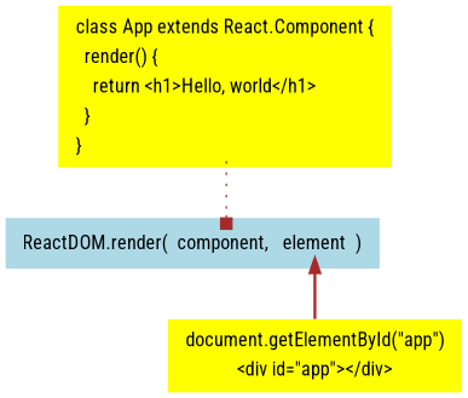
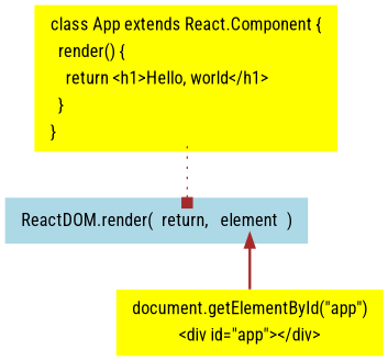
  digraph {
    fontname="Roboto Condensed"
    node [fillcolor=yellow shape=plaintext style=filled fontname="Roboto Condensed"]
    edge [color=brown fontname="Roboto Condensed"]
-   n1 [fillcolor=lightblue label=<     <table border="0">       <tr>         <td>ReactDOM.render(</td>         <td port="view">component, </td>         <td port="element">element</td>         <td>)</td>       </tr>     </table>   >]
+   n1 [fillcolor=lightblue label=<     <table border="0">       <tr>         <td>ReactDOM.render(</td>         <td port="view">return, </td>         <td port="element">element</td>         <td>)</td>       </tr>     </table>   >]
    n2 [label=<     <table border="0">       <tr>         <td>document.getElementById("app")</td>       </tr>       <tr>         <td>&lt;div id="app"&gt;&lt;/div&gt;</td>       </tr>     </table>   >]
    n3 [label=<     <table border="0">       <tr>         <td align="left">class App extends React.Component {</td>       </tr>       <tr>         <td align="left">  render() { </td>       </tr>       <tr>         <td align="left">    return &lt;h1&gt;Hello, world&lt;/h1&gt;</td>       </tr>       <tr>         <td align="left">  }</td>       </tr>       <tr>         <td port="mview" align="left">}</td>       </tr>     </table>   >]
    n1 -> n2 [dir=back tailport=element style=bold]
    n3 -> n1 [headport=view tailport=mview style=dotted arrowhead=box]
  }
